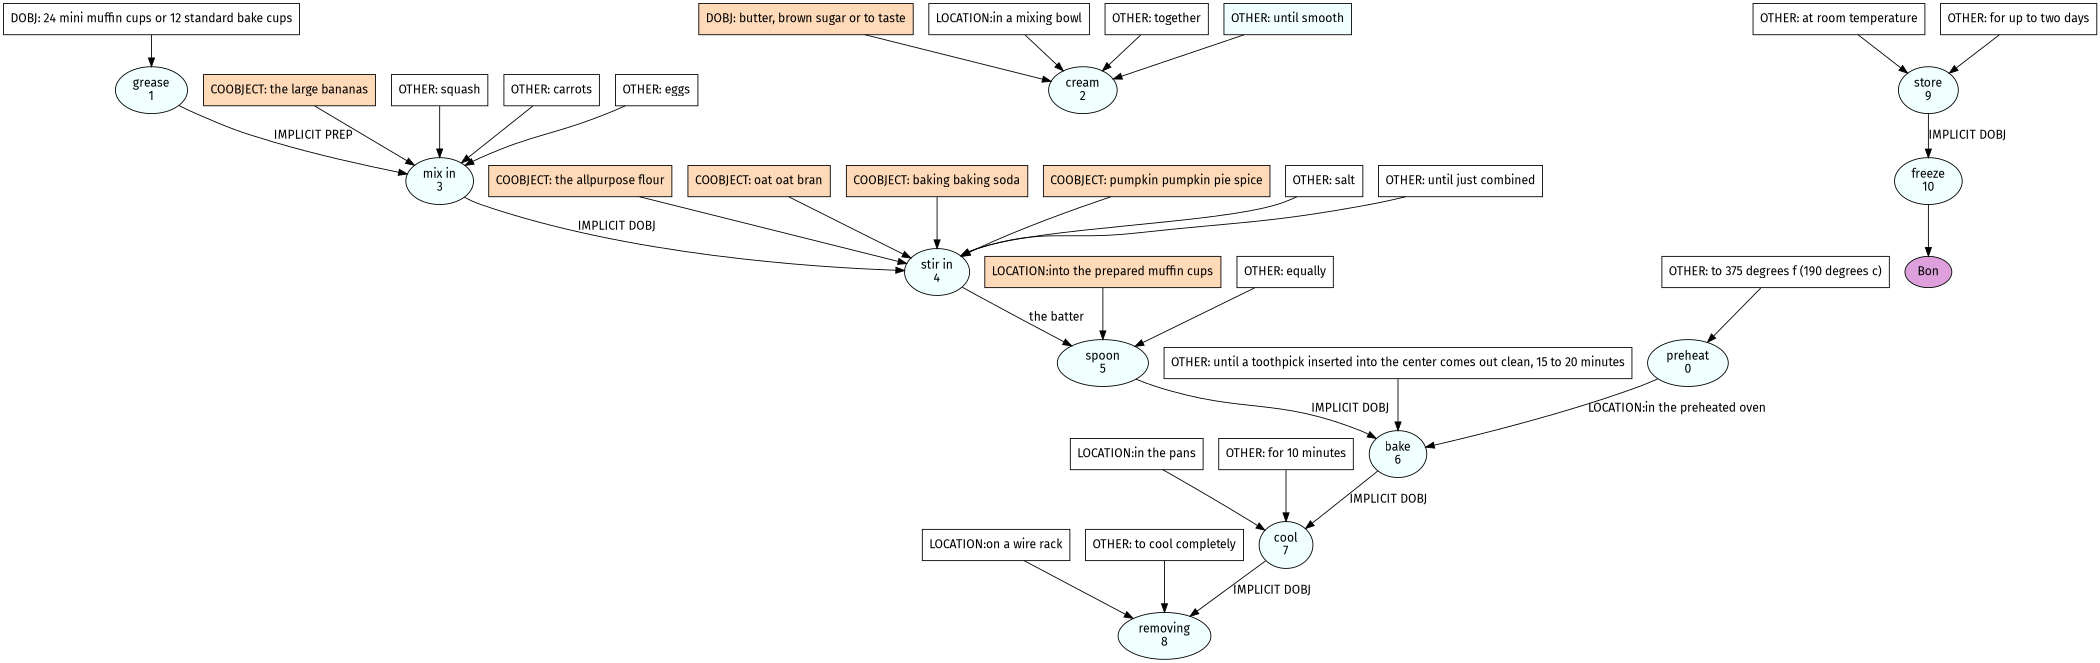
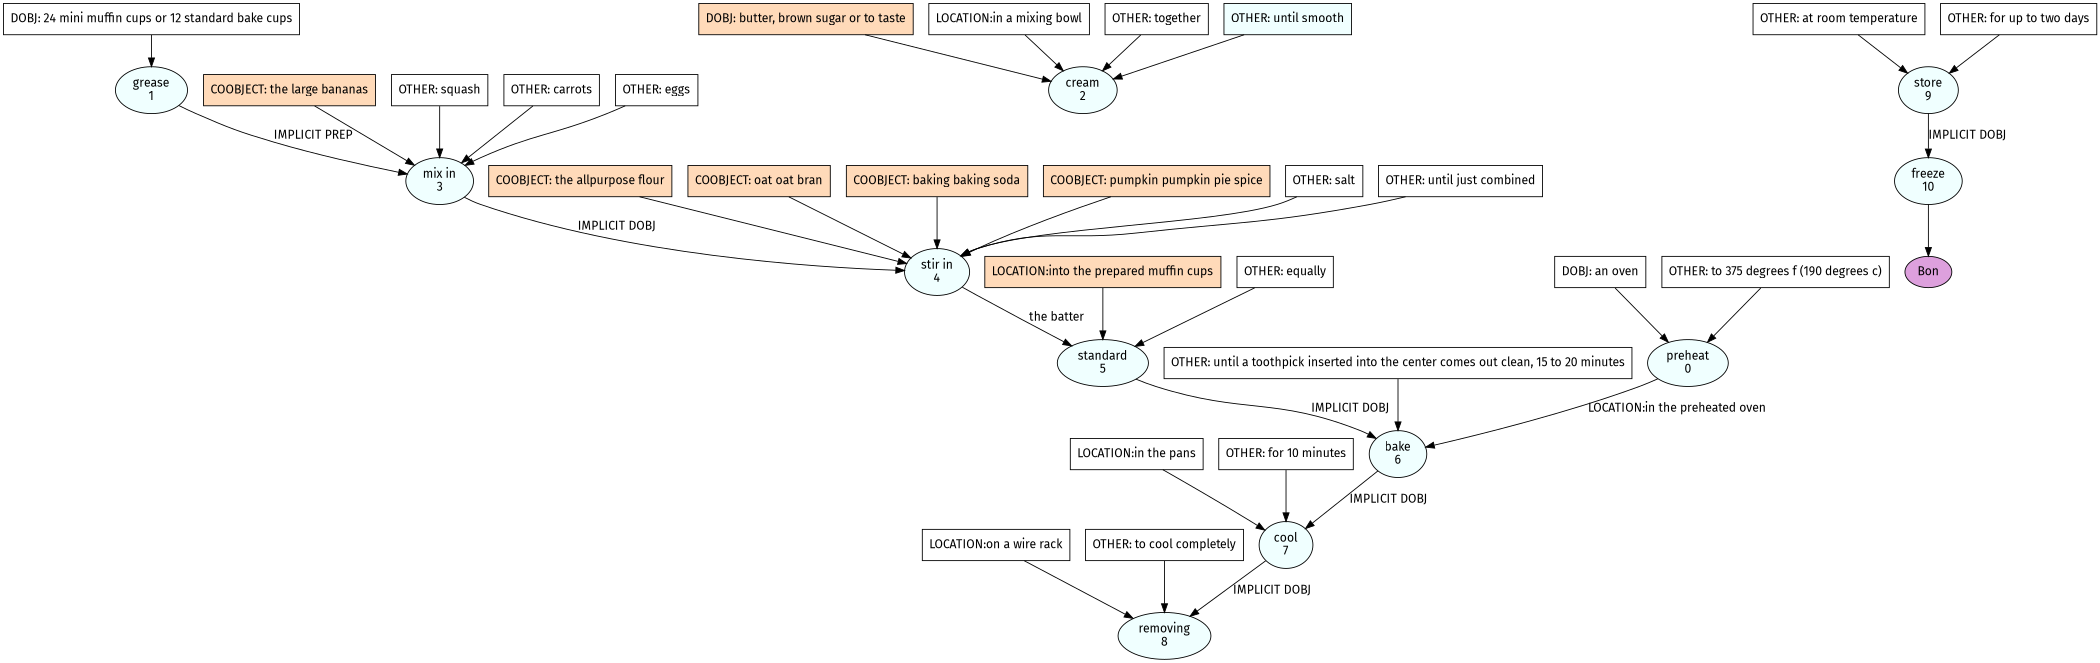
  digraph {
    fontname="Fira Sans"
    node [fillcolor=white fontname="Fira Sans" shape=box style=filled]
    edge [fontname="Fira Sans"]
    n1 [fillcolor=azure label="preheat\n0" shape=oval]
    n2 [fillcolor=azure label="bake\n6" shape=oval]
    n3 [fillcolor=azure label="cool\n7" shape=oval]
    n4 [fillcolor=azure label="grease\n1" shape=oval]
    n5 [fillcolor=azure label="mix in\n3" shape=oval]
    n6 [fillcolor=azure label="stir in\n4" shape=oval]
    n7 [fillcolor=azure label="cream\n2" shape=oval]
-   n8 [fillcolor=azure label="spoon\n5" shape=oval]
+   n8 [fillcolor=azure label="standard\n5" shape=oval]
    n9 [fillcolor=azure label="removing\n8" shape=oval]
    n10 [fillcolor=azure label="store\n9" shape=oval]
    n11 [fillcolor=azure label="freeze\n10" shape=oval]
    n12 [fillcolor=plum label=Bon shape=oval]
    n13 [fillcolor=peachpuff label="DOBJ: butter, brown sugar or to taste"]
    n14 [label="LOCATION:in a mixing bowl"]
    n15 [label="OTHER: together"]
    n16 [fillcolor=azure label="OTHER: until smooth"]
+   n17 [label="DOBJ: an oven"]
    n18 [label="OTHER: to 375 degrees f (190 degrees c)"]
    n19 [label="DOBJ: 24 mini muffin cups or 12 standard bake cups"]
    n20 [fillcolor=peachpuff label="COOBJECT: the large bananas"]
    n21 [label="OTHER: squash"]
    n22 [label="OTHER: carrots"]
    n23 [label="OTHER: eggs"]
    n24 [fillcolor=peachpuff label="COOBJECT: the allpurpose flour"]
    n25 [fillcolor=peachpuff label="COOBJECT: oat oat bran"]
    n26 [fillcolor=peachpuff label="COOBJECT: baking baking soda"]
    n27 [fillcolor=peachpuff label="COOBJECT: pumpkin pumpkin pie spice"]
    n28 [label="OTHER: salt"]
    n29 [label="OTHER: until just combined"]
    n30 [fillcolor=peachpuff label="LOCATION:into the prepared muffin cups"]
    n31 [label="OTHER: equally"]
    n32 [label="OTHER: until a toothpick inserted into the center comes out clean, 15 to 20 minutes"]
    n33 [label="LOCATION:in the pans"]
    n34 [label="OTHER: for 10 minutes"]
    n35 [label="LOCATION:on a wire rack"]
    n36 [label="OTHER: to cool completely"]
    n37 [label="OTHER: at room temperature"]
    n38 [label="OTHER: for up to two days"]
    n1 -> n2 [label="LOCATION:in the preheated oven"]
    n2 -> n3 [label="IMPLICIT DOBJ"]
    n3 -> n9 [label="IMPLICIT DOBJ"]
    n4 -> n5 [label="IMPLICIT PREP"]
    n5 -> n6 [label="IMPLICIT DOBJ"]
    n6 -> n8 [label="the batter"]
    n8 -> n2 [label="IMPLICIT DOBJ"]
    n10 -> n11 [label="IMPLICIT DOBJ"]
    n11 -> n12
    n13 -> n7
    n14 -> n7
    n15 -> n7
    n16 -> n7
+   n17 -> n1
    n18 -> n1
    n19 -> n4
    n20 -> n5
    n21 -> n5
    n22 -> n5
    n23 -> n5
    n24 -> n6
    n25 -> n6
    n26 -> n6
    n27 -> n6
    n28 -> n6
    n29 -> n6
    n30 -> n8
    n31 -> n8
    n32 -> n2
    n33 -> n3
    n34 -> n3
    n35 -> n9
    n36 -> n9
    n37 -> n10
    n38 -> n10
  }
